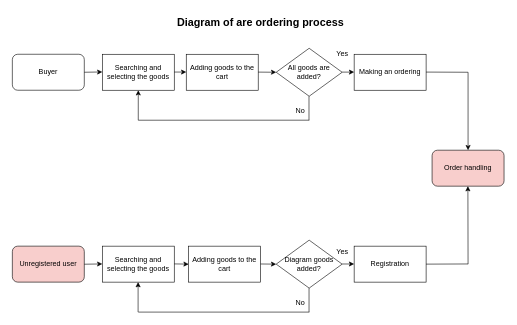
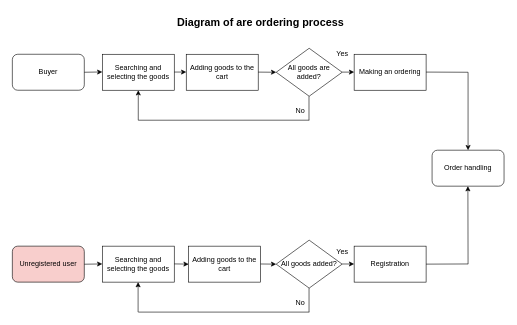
  <mxCell id="0" />
  <mxCell id="1" parent="0" />
  <mxCell id="2" value="Diagram of are ordering process" style="text;whiteSpace=wrap;html=1;fontStyle=1;fontSize=18;align=center;" parent="1" vertex="1"><mxGeometry x="149" y="20" width="570" height="30" as="geometry" /></mxCell>
  <mxCell id="3" value="Buyer" style="rounded=1;whiteSpace=wrap;html=1;" parent="1" vertex="1"><mxGeometry y="90" width="120" height="60" as="geometry" x="20" /></mxCell>
  <mxCell id="4" value="Searching and selecting the goods" style="rounded=0;whiteSpace=wrap;html=1;" parent="1" vertex="1"><mxGeometry x="170" y="90" width="120" height="60" as="geometry" /></mxCell>
  <mxCell id="5" value="Adding goods to the cart" style="whiteSpace=wrap;html=1;" parent="1" vertex="1"><mxGeometry x="310" y="90" width="120" height="60" as="geometry" /></mxCell>
  <mxCell id="6" value="All goods are added?" style="rhombus;whiteSpace=wrap;html=1;" parent="1" vertex="1"><mxGeometry x="460" y="80" width="110" height="80" as="geometry" /></mxCell>
  <mxCell id="7" value="Making an ordering" style="rounded=0;whiteSpace=wrap;html=1;" parent="1" vertex="1"><mxGeometry x="590" y="90" width="120" height="60" as="geometry" /></mxCell>
- <mxCell id="8" value="Order handling" style="rounded=1;whiteSpace=wrap;html=1;fillColor=#f8cecc;" parent="1" vertex="1"><mxGeometry x="720" y="250" width="120" height="60" as="geometry" /></mxCell>
+ <mxCell id="8" value="Order handling" style="rounded=1;whiteSpace=wrap;html=1;" parent="1" vertex="1"><mxGeometry x="720" y="250" width="120" height="60" as="geometry" /></mxCell>
  <mxCell id="9" value="Registration" style="rounded=0;whiteSpace=wrap;html=1;" parent="1" vertex="1"><mxGeometry x="590" y="410" width="120" height="60" as="geometry" /></mxCell>
- <mxCell id="10" value="Diagram goods added?" style="rhombus;whiteSpace=wrap;html=1;" parent="1" vertex="1"><mxGeometry x="460" y="400" width="110" height="80" as="geometry" /></mxCell>
+ <mxCell id="10" value="All goods added?" style="rhombus;whiteSpace=wrap;html=1;" parent="1" vertex="1"><mxGeometry x="460" y="400" width="110" height="80" as="geometry" /></mxCell>
  <mxCell id="11" value="Adding goods to the cart" style="whiteSpace=wrap;html=1;" parent="1" vertex="1"><mxGeometry x="314" y="410" width="120" height="60" as="geometry" /></mxCell>
  <mxCell id="12" value="Searching and selecting the goods" style="rounded=0;whiteSpace=wrap;html=1;" parent="1" vertex="1"><mxGeometry x="170" y="410" width="120" height="60" as="geometry" /></mxCell>
  <mxCell id="13" value="Unregistered user" style="rounded=1;whiteSpace=wrap;html=1;fillColor=#f8cecc;" parent="1" vertex="1"><mxGeometry y="410" width="120" height="60" as="geometry" x="20" /></mxCell>
  <mxCell id="14" value="" style="endArrow=classic;html=1;rounded=0;" parent="1" edge="1"><mxGeometry width="50" height="50" relative="1" as="geometry"><mxPoint x="140" y="120" as="sourcePoint" /><mxPoint x="170" y="119.5" as="targetPoint" /></mxGeometry></mxCell>
  <mxCell id="15" value="" style="endArrow=classic;html=1;rounded=0;" parent="1" edge="1"><mxGeometry width="50" height="50" relative="1" as="geometry"><mxPoint x="290" y="119.66" as="sourcePoint" /><mxPoint x="310" y="119.66" as="targetPoint" /></mxGeometry></mxCell>
  <mxCell id="16" value="" style="endArrow=classic;html=1;rounded=0;entryX=0;entryY=0.5;entryDx=0;entryDy=0;" parent="1" target="6" edge="1"><mxGeometry width="50" height="50" relative="1" as="geometry"><mxPoint x="430" y="119.76" as="sourcePoint" /><mxPoint x="450" y="119.76" as="targetPoint" /></mxGeometry></mxCell>
  <mxCell id="17" value="" style="endArrow=classic;html=1;rounded=0;" parent="1" edge="1"><mxGeometry width="50" height="50" relative="1" as="geometry"><mxPoint x="570" y="119.76" as="sourcePoint" /><mxPoint x="590" y="119.76" as="targetPoint" /></mxGeometry></mxCell>
  <mxCell id="18" value="Yes" style="text;html=1;align=center;verticalAlign=middle;resizable=0;points=[];autosize=1;strokeColor=none;fillColor=none;" parent="1" vertex="1"><mxGeometry x="550" y="75" width="40" height="30" as="geometry" /></mxCell>
  <mxCell id="19" value="" style="endArrow=none;html=1;rounded=0;" parent="1" edge="1"><mxGeometry width="50" height="50" relative="1" as="geometry"><mxPoint x="710" y="119.71" as="sourcePoint" /><mxPoint x="780" y="120" as="targetPoint" /></mxGeometry></mxCell>
  <mxCell id="20" value="" style="endArrow=classic;html=1;rounded=0;entryX=0.5;entryY=0;entryDx=0;entryDy=0;" parent="1" target="8" edge="1"><mxGeometry width="50" height="50" relative="1" as="geometry"><mxPoint x="780" y="120" as="sourcePoint" /><mxPoint x="780" y="180" as="targetPoint" /></mxGeometry></mxCell>
  <mxCell id="21" value="" style="endArrow=none;html=1;rounded=0;" parent="1" edge="1"><mxGeometry width="50" height="50" relative="1" as="geometry"><mxPoint x="514.71" y="200" as="sourcePoint" /><mxPoint x="514.71" y="160" as="targetPoint" /></mxGeometry></mxCell>
  <mxCell id="22" value="" style="endArrow=none;html=1;rounded=0;entryX=0.88;entryY=0.998;entryDx=0;entryDy=0;entryPerimeter=0;" parent="1" target="23" edge="1"><mxGeometry width="50" height="50" relative="1" as="geometry"><mxPoint x="230" y="200" as="sourcePoint" /><mxPoint x="514" y="200" as="targetPoint" /><Array as="points"><mxPoint x="230" y="200" /></Array></mxGeometry></mxCell>
  <mxCell id="23" value="No" style="text;html=1;align=center;verticalAlign=middle;resizable=0;points=[];autosize=1;strokeColor=none;fillColor=none;" parent="1" vertex="1"><mxGeometry x="480" y="170" width="40" height="30" as="geometry" /></mxCell>
  <mxCell id="24" value="" style="endArrow=classic;html=1;rounded=0;entryX=0.5;entryY=1;entryDx=0;entryDy=0;" parent="1" target="4" edge="1"><mxGeometry width="50" height="50" relative="1" as="geometry"><mxPoint x="230" y="200" as="sourcePoint" /><mxPoint x="229.76" y="160" as="targetPoint" /></mxGeometry></mxCell>
  <mxCell id="25" value="" style="endArrow=classic;html=1;rounded=0;" parent="1" edge="1"><mxGeometry width="50" height="50" relative="1" as="geometry"><mxPoint x="780" y="440" as="sourcePoint" /><mxPoint x="779.7" y="310" as="targetPoint" /></mxGeometry></mxCell>
  <mxCell id="26" value="" style="endArrow=none;html=1;rounded=0;exitX=1;exitY=0.5;exitDx=0;exitDy=0;" parent="1" source="9" edge="1"><mxGeometry width="50" height="50" relative="1" as="geometry"><mxPoint x="730" y="439.7" as="sourcePoint" /><mxPoint x="780" y="439.7" as="targetPoint" /></mxGeometry></mxCell>
  <mxCell id="27" value="" style="endArrow=classic;html=1;rounded=0;" parent="1" edge="1"><mxGeometry width="50" height="50" relative="1" as="geometry"><mxPoint x="570" y="439.75" as="sourcePoint" /><mxPoint x="590" y="439.75" as="targetPoint" /></mxGeometry></mxCell>
  <mxCell id="28" value="" style="endArrow=classic;html=1;rounded=0;entryX=0;entryY=0.5;entryDx=0;entryDy=0;" parent="1" target="10" edge="1"><mxGeometry width="50" height="50" relative="1" as="geometry"><mxPoint x="434" y="439.75" as="sourcePoint" /><mxPoint x="454" y="439.75" as="targetPoint" /></mxGeometry></mxCell>
  <mxCell id="29" value="Yes" style="text;html=1;align=center;verticalAlign=middle;resizable=0;points=[];autosize=1;strokeColor=none;fillColor=none;" parent="1" vertex="1"><mxGeometry x="550" y="405" width="40" height="30" as="geometry" /></mxCell>
  <mxCell id="30" value="" style="endArrow=classic;html=1;rounded=0;" parent="1" edge="1"><mxGeometry width="50" height="50" relative="1" as="geometry"><mxPoint x="140" y="440.14" as="sourcePoint" /><mxPoint x="170" y="439.64" as="targetPoint" /></mxGeometry></mxCell>
  <mxCell id="31" value="" style="endArrow=classic;html=1;rounded=0;entryX=0;entryY=0.5;entryDx=0;entryDy=0;" parent="1" target="11" edge="1"><mxGeometry width="50" height="50" relative="1" as="geometry"><mxPoint x="290" y="439.64" as="sourcePoint" /><mxPoint x="310" y="440" as="targetPoint" /></mxGeometry></mxCell>
  <mxCell id="32" value="" style="endArrow=none;html=1;rounded=0;" parent="1" edge="1"><mxGeometry width="50" height="50" relative="1" as="geometry"><mxPoint x="514.79" y="520" as="sourcePoint" /><mxPoint x="514.79" y="480" as="targetPoint" /></mxGeometry></mxCell>
  <mxCell id="33" value="" style="endArrow=none;html=1;rounded=0;entryX=0.881;entryY=1;entryDx=0;entryDy=0;entryPerimeter=0;" parent="1" target="35" edge="1"><mxGeometry width="50" height="50" relative="1" as="geometry"><mxPoint x="230" y="520" as="sourcePoint" /><mxPoint x="512.5" y="520" as="targetPoint" /><Array as="points" /></mxGeometry></mxCell>
  <mxCell id="34" value="" style="endArrow=classic;html=1;rounded=0;entryX=0.5;entryY=1;entryDx=0;entryDy=0;" parent="1" edge="1"><mxGeometry width="50" height="50" relative="1" as="geometry"><mxPoint x="229.7" y="520" as="sourcePoint" /><mxPoint x="229.7" y="470" as="targetPoint" /></mxGeometry></mxCell>
  <mxCell id="35" value="No" style="text;html=1;align=center;verticalAlign=middle;resizable=0;points=[];autosize=1;strokeColor=none;fillColor=none;" parent="1" vertex="1"><mxGeometry x="480" y="490" width="40" height="30" as="geometry" /></mxCell>
